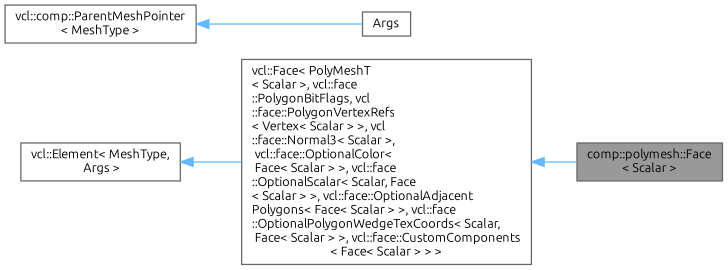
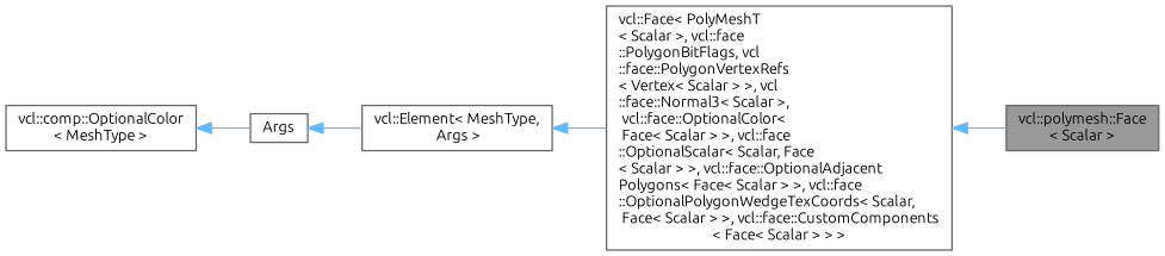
  digraph {
    fontname=Ubuntu
    rankdir=LR
    node [color=gray40 fillcolor=white fontname=Ubuntu fontsize=10 shape=box style=filled]
    edge [color=steelblue1 dir=back fontname=Ubuntu fontsize=10 labelfontname=Helvetica labelfontsize=10 style=solid]
-   n1 [fillcolor=grey60 fontcolor=black height=0.2 label="comp::polymesh::Face\l\< Scalar \>" width=0.4]
+   n1 [fillcolor=grey60 fontcolor=black height=0.2 label="vcl::polymesh::Face\l\< Scalar \>" width=0.4]
    n2 [height=0.2 label="vcl::Face\< PolyMeshT\l\< Scalar \>, vcl::face\l::PolygonBitFlags, vcl\l::face::PolygonVertexRefs\l\< Vertex\< Scalar \> \>, vcl\l::face::Normal3\< Scalar \>,\l vcl::face::OptionalColor\<\l Face\< Scalar \> \>, vcl::face\l::OptionalScalar\< Scalar, Face\l\< Scalar \> \>, vcl::face::OptionalAdjacent\lPolygons\< Face\< Scalar \> \>, vcl::face\l::OptionalPolygonWedgeTexCoords\< Scalar,\l Face\< Scalar \> \>, vcl::face::CustomComponents\l\< Face\< Scalar \> \> \>" width=0.4]
    n3 [height=0.2 label="vcl::Element\< MeshType,\l Args \>" width=0.4]
-   n4 [height=0.2 label="vcl::comp::ParentMeshPointer\l\< MeshType \>" width=0.4]
+   n4 [height=0.2 label="vcl::comp::OptionalColor\l\< MeshType \>" width=0.4]
    n5 [height=0.2 label=Args width=0.4]
    n2 -> n1
    n3 -> n2
    n4 -> n5
+   n5 -> n3
  }
